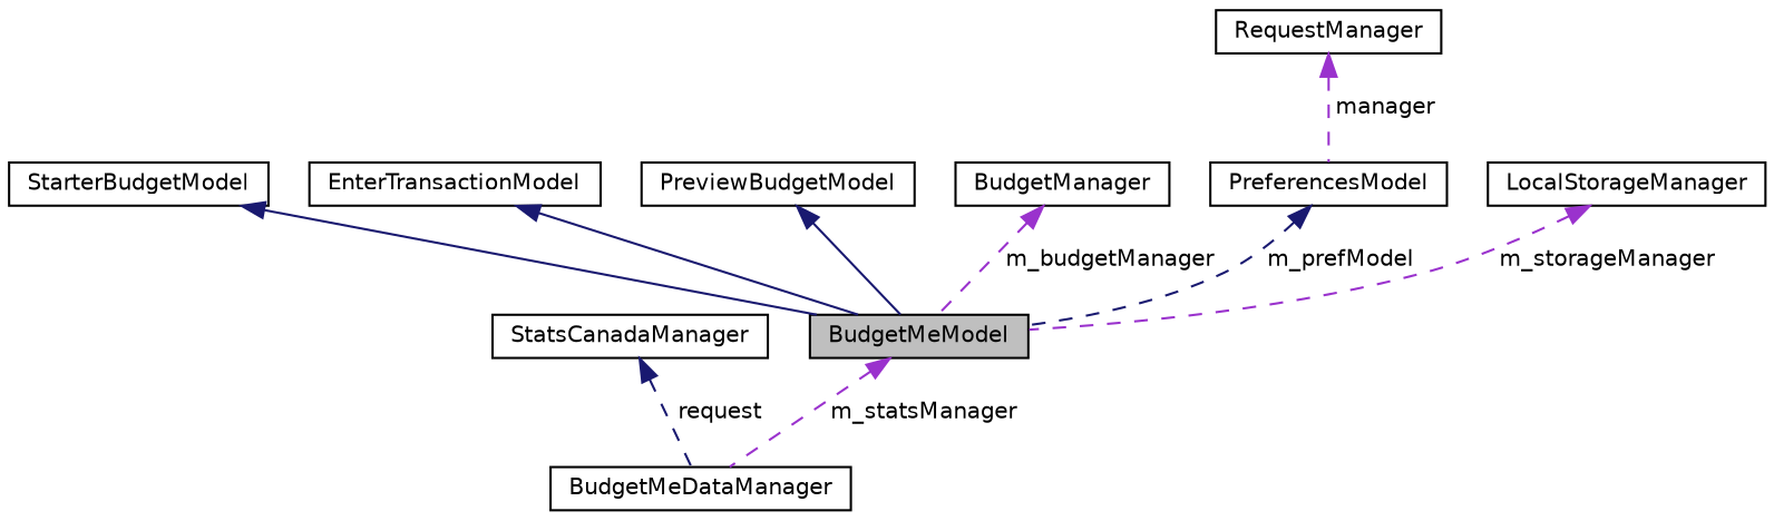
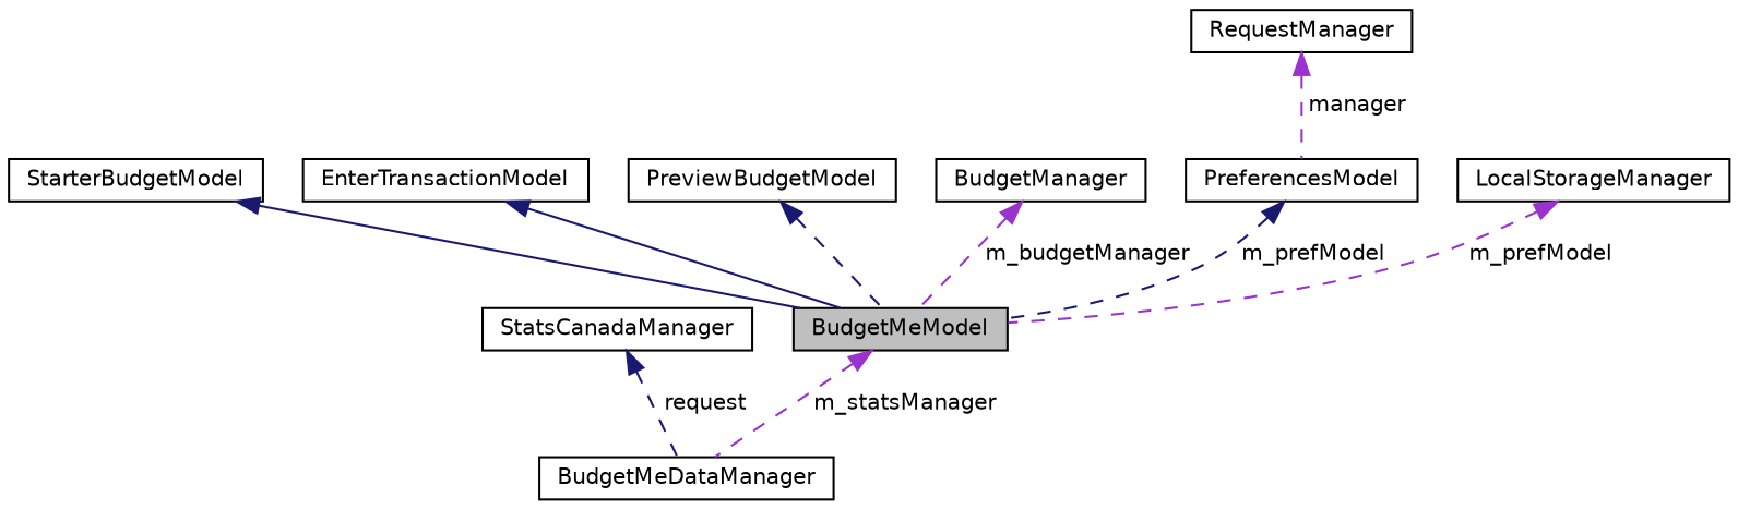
  digraph {
    rankdir=TB
    node [color=black fillcolor=white fontname=Helvetica fontsize=10 shape=record style=filled]
    edge [color=midnightblue dir=back fontname=Helvetica fontsize=10 labelfontname=Helvetica labelfontsize=10 style=dashed]
    n1 [fillcolor=grey75 fontcolor=black height=0.2 label=BudgetMeModel width=0.4]
    n2 [height=0.2 label=BudgetMeDataManager width=0.4]
    n3 [height=0.2 label=StarterBudgetModel width=0.4]
    n4 [height=0.2 label=EnterTransactionModel width=0.4]
    n5 [height=0.2 label=PreviewBudgetModel width=0.4]
    n6 [height=0.2 label=BudgetManager width=0.4]
    n7 [height=0.2 label=PreferencesModel width=0.4]
    n8 [height=0.2 label=LocalStorageManager width=0.4]
    n9 [height=0.2 label=StatsCanadaManager width=0.4]
    n10 [height=0.2 label=RequestManager width=0.4]
    n1 -> n2 [color=darkorchid3 label=" m_statsManager"]
    n3 -> n1 [style=solid]
    n4 -> n1 [style=solid]
-   n5 -> n1 [style=solid]
+   n5 -> n1
    n6 -> n1 [color=darkorchid3 label=" m_budgetManager"]
    n7 -> n1 [label=" m_prefModel"]
-   n8 -> n1 [color=darkorchid3 label=" m_storageManager"]
+   n8 -> n1 [color=darkorchid3 label=" m_prefModel"]
    n9 -> n2 [label=" request"]
    n10 -> n7 [color=darkorchid3 label=" manager"]
  }
